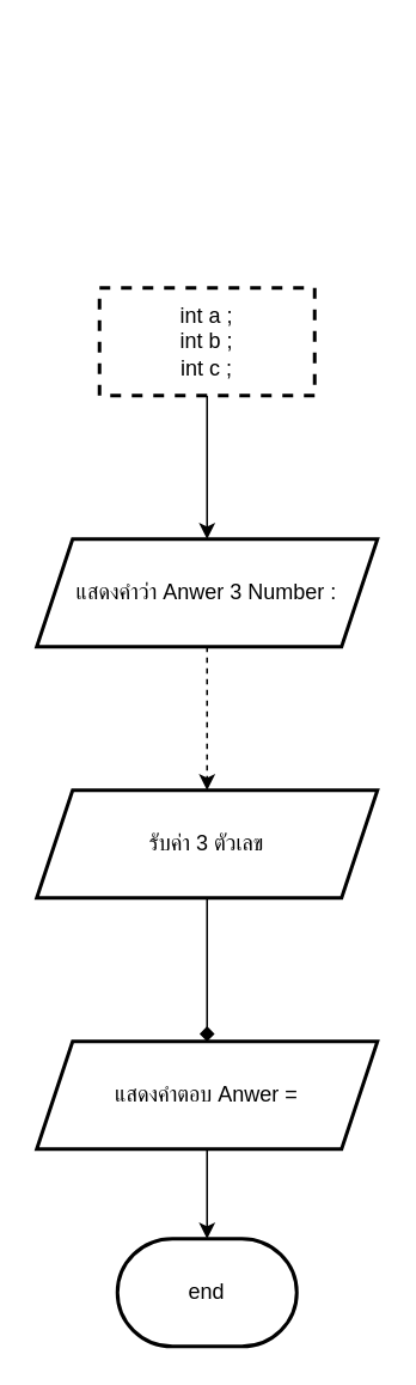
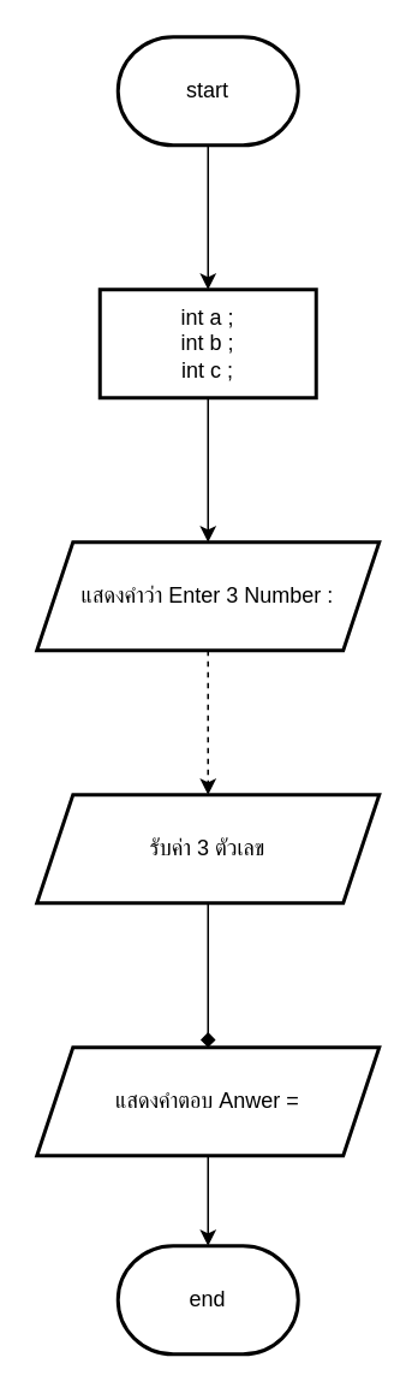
  <mxCell id="0" />
  <mxCell id="1" parent="0" />
+ <mxCell id="2" value="" style="edgeStyle=orthogonalEdgeStyle;rounded=0;orthogonalLoop=1;jettySize=auto;html=1;" edge="1" parent="1" source="3" target="5"><mxGeometry relative="1" as="geometry" /></mxCell>
+ <mxCell id="3" value="start" style="strokeWidth=2;html=1;shape=mxgraph.flowchart.terminator;whiteSpace=wrap;" vertex="1" parent="1"><mxGeometry x="65" y="20" width="100" height="60" as="geometry" /></mxCell>
  <mxCell id="4" value="" style="edgeStyle=orthogonalEdgeStyle;rounded=0;orthogonalLoop=1;jettySize=auto;html=1;" edge="1" parent="1" source="5" target="7"><mxGeometry relative="1" as="geometry" /></mxCell>
- <mxCell id="5" value="int a ;&lt;div&gt;int b ;&lt;/div&gt;&lt;div&gt;int c ;&lt;/div&gt;" style="whiteSpace=wrap;html=1;strokeWidth=2;dashed=1;" vertex="1" parent="1"><mxGeometry x="55" y="160" width="120" height="60" as="geometry" /></mxCell>
+ <mxCell id="5" value="int a ;&lt;div&gt;int b ;&lt;/div&gt;&lt;div&gt;int c ;&lt;/div&gt;" style="whiteSpace=wrap;html=1;strokeWidth=2;" vertex="1" parent="1"><mxGeometry x="55" y="160" width="120" height="60" as="geometry" /></mxCell>
  <mxCell id="6" value="" style="edgeStyle=orthogonalEdgeStyle;rounded=0;orthogonalLoop=1;jettySize=auto;html=1;dashed=1;" edge="1" parent="1" source="7" target="9"><mxGeometry relative="1" as="geometry" /></mxCell>
- <mxCell id="7" value="แสดงคำว่า Anwer 3 Number :" style="shape=parallelogram;perimeter=parallelogramPerimeter;whiteSpace=wrap;html=1;fixedSize=1;strokeWidth=2;" vertex="1" parent="1"><mxGeometry x="20" y="300" width="190" height="60" as="geometry" /></mxCell>
+ <mxCell id="7" value="แสดงคำว่า Enter 3 Number :" style="shape=parallelogram;perimeter=parallelogramPerimeter;whiteSpace=wrap;html=1;fixedSize=1;strokeWidth=2;" vertex="1" parent="1"><mxGeometry x="20" y="300" width="190" height="60" as="geometry" /></mxCell>
  <mxCell id="8" value="" style="edgeStyle=orthogonalEdgeStyle;rounded=0;orthogonalLoop=1;jettySize=auto;html=1;endArrow=diamond;" edge="1" parent="1" source="9" target="11"><mxGeometry relative="1" as="geometry" /></mxCell>
  <mxCell id="9" value="รับค่า 3 ตัวเลข" style="shape=parallelogram;perimeter=parallelogramPerimeter;whiteSpace=wrap;html=1;fixedSize=1;strokeWidth=2;" vertex="1" parent="1"><mxGeometry x="20" y="440" width="190" height="60" as="geometry" /></mxCell>
  <mxCell id="10" value="" style="edgeStyle=orthogonalEdgeStyle;rounded=0;orthogonalLoop=1;jettySize=auto;html=1;" edge="1" parent="1" source="11" target="12"><mxGeometry relative="1" as="geometry" /></mxCell>
  <mxCell id="11" value="แสดงคำตอบ Anwer =" style="shape=parallelogram;perimeter=parallelogramPerimeter;whiteSpace=wrap;html=1;fixedSize=1;strokeWidth=2;" vertex="1" parent="1"><mxGeometry x="20" y="580" width="190" height="60" as="geometry" /></mxCell>
  <mxCell id="12" value="end" style="strokeWidth=2;html=1;shape=mxgraph.flowchart.terminator;whiteSpace=wrap;" vertex="1" parent="1"><mxGeometry x="65" y="690" width="100" height="60" as="geometry" /></mxCell>
